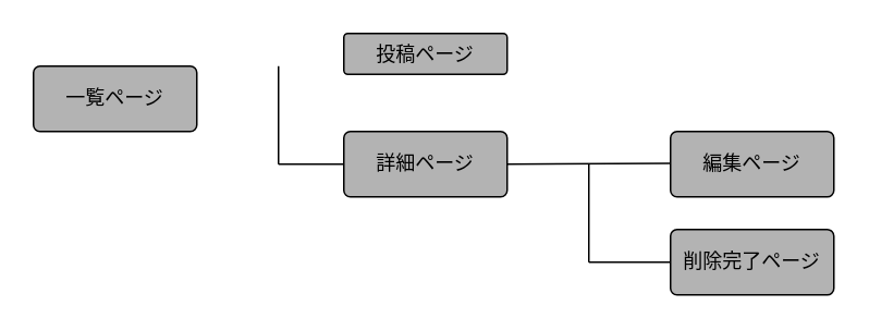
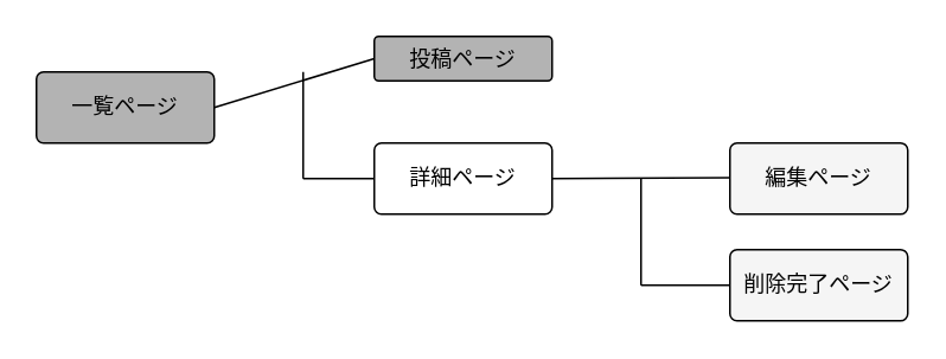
  <mxCell id="0" />
  <mxCell id="1" parent="0" />
+ <mxCell id="2" style="edgeStyle=none;html=1;exitX=1;exitY=0.5;exitDx=0;exitDy=0;entryX=0;entryY=0.5;entryDx=0;entryDy=0;endArrow=none;endFill=0;" edge="1" parent="1" source="3" target="4"><mxGeometry relative="1" as="geometry" /></mxCell>
  <mxCell id="3" value="一覧ページ" style="rounded=1;arcSize=10;whiteSpace=wrap;html=1;align=center;fillColor=#B3B3B3;" vertex="1" parent="1"><mxGeometry x="20" y="40" width="100" height="40" as="geometry" /></mxCell>
  <mxCell id="4" value="投稿ページ" style="rounded=1;arcSize=10;whiteSpace=wrap;html=1;align=center;fillColor=#B3B3B3;" vertex="1" parent="1"><mxGeometry x="210" y="20" width="100" height="25" as="geometry" /></mxCell>
  <mxCell id="5" value="" style="endArrow=none;html=1;" edge="1" parent="1"><mxGeometry width="50" height="50" relative="1" as="geometry"><mxPoint x="170" y="100" as="sourcePoint" /><mxPoint x="170" y="40" as="targetPoint" /></mxGeometry></mxCell>
  <mxCell id="6" value="" style="endArrow=none;html=1;" edge="1" parent="1"><mxGeometry width="50" height="50" relative="1" as="geometry"><mxPoint x="170" y="100" as="sourcePoint" /><mxPoint x="210" y="100" as="targetPoint" /></mxGeometry></mxCell>
- <mxCell id="7" value="詳細ページ" style="rounded=1;arcSize=10;whiteSpace=wrap;html=1;align=center;fillColor=#B3B3B3;" vertex="1" parent="1"><mxGeometry x="210" y="80" width="100" height="40" as="geometry" /></mxCell>
+ <mxCell id="7" value="詳細ページ" style="rounded=1;arcSize=10;whiteSpace=wrap;html=1;align=center;fillColor=#ffffff;" vertex="1" parent="1"><mxGeometry x="210" y="80" width="100" height="40" as="geometry" /></mxCell>
  <mxCell id="8" value="" style="endArrow=none;html=1;" edge="1" parent="1"><mxGeometry width="50" height="50" relative="1" as="geometry"><mxPoint x="310" y="100" as="sourcePoint" /><mxPoint x="410" y="99.5" as="targetPoint" /></mxGeometry></mxCell>
- <mxCell id="9" value="編集ページ" style="rounded=1;arcSize=10;whiteSpace=wrap;html=1;align=center;fillColor=#B3B3B3;" vertex="1" parent="1"><mxGeometry x="410" y="80" width="100" height="40" as="geometry" /></mxCell>
+ <mxCell id="9" value="編集ページ" style="rounded=1;arcSize=10;whiteSpace=wrap;html=1;align=center;fillColor=#f5f5f5;" vertex="1" parent="1"><mxGeometry x="410" y="80" width="100" height="40" as="geometry" /></mxCell>
  <mxCell id="10" value="" style="endArrow=none;html=1;" edge="1" parent="1"><mxGeometry width="50" height="50" relative="1" as="geometry"><mxPoint x="360" y="160" as="sourcePoint" /><mxPoint x="360" y="100" as="targetPoint" /></mxGeometry></mxCell>
  <mxCell id="11" value="" style="endArrow=none;html=1;" edge="1" parent="1"><mxGeometry width="50" height="50" relative="1" as="geometry"><mxPoint x="360" y="160" as="sourcePoint" /><mxPoint x="410" y="160" as="targetPoint" /></mxGeometry></mxCell>
- <mxCell id="12" value="削除完了ページ" style="rounded=1;arcSize=10;whiteSpace=wrap;html=1;align=center;fillColor=#B3B3B3;" vertex="1" parent="1"><mxGeometry x="410" y="140" width="100" height="40" as="geometry" /></mxCell>
+ <mxCell id="12" value="削除完了ページ" style="rounded=1;arcSize=10;whiteSpace=wrap;html=1;align=center;fillColor=#f5f5f5;" vertex="1" parent="1"><mxGeometry x="410" y="140" width="100" height="40" as="geometry" /></mxCell>
